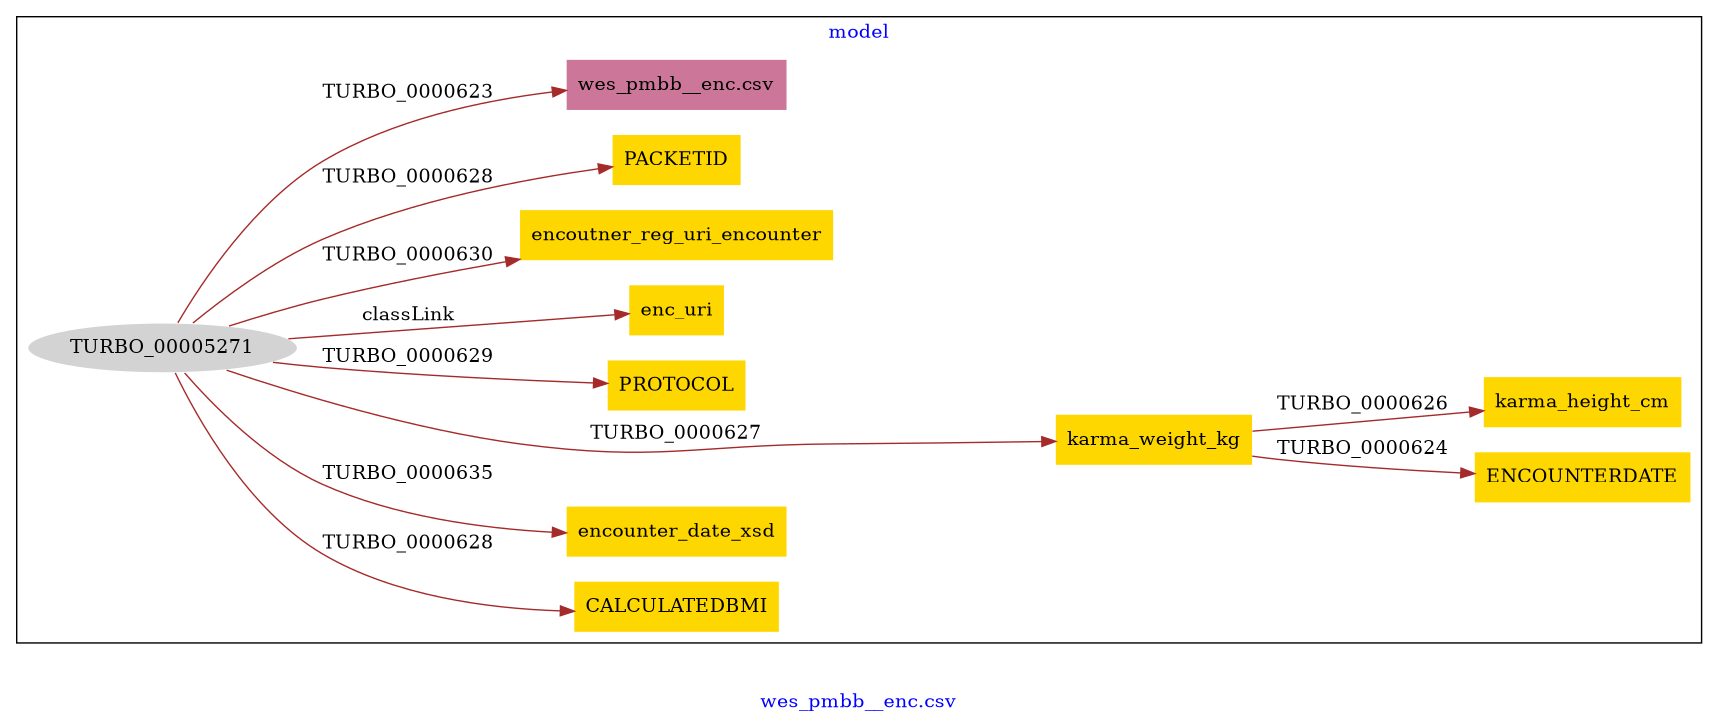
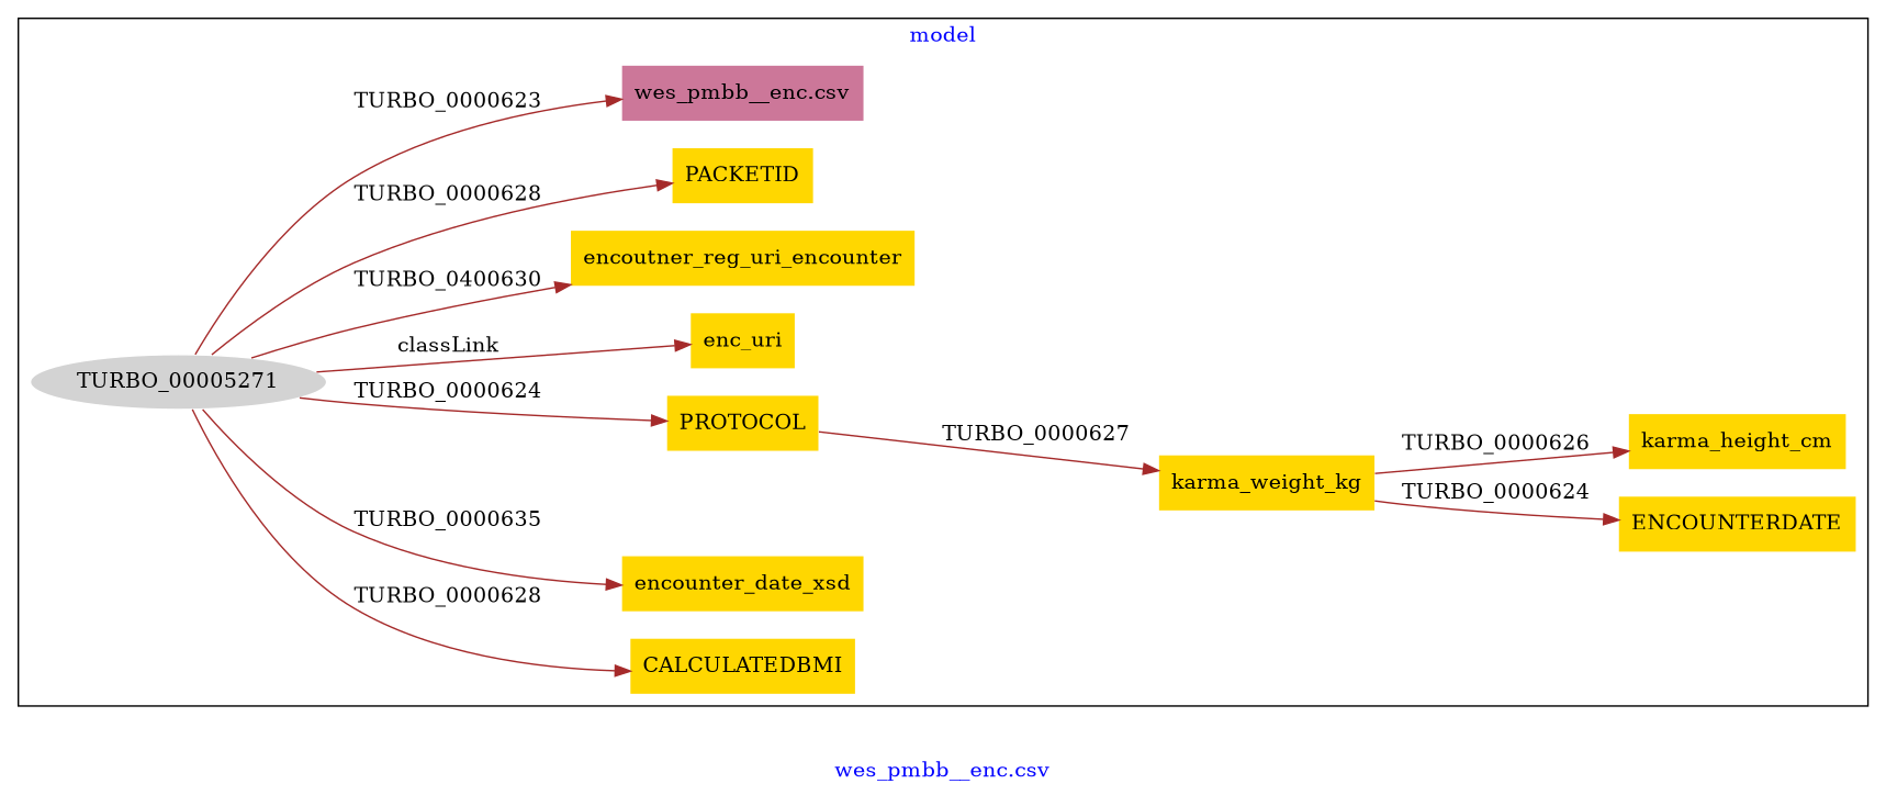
  digraph {
    fontcolor=blue
    label="wes_pmbb__enc.csv"
    rankdir=LR
    remincross=true
    node [fillcolor=gold style=filled shape=plaintext]
    edge [color=brown fontcolor=black]
    n1 [color=white fillcolor=lightgray label=TURBO_00005271 shape=""]
    n2 [label=ENCOUNTERDATE]
    n3 [label=CALCULATEDBMI]
    n4 [label=encounter_date_xsd]
    n5 [label=karma_weight_kg]
    n6 [label=PROTOCOL]
    n7 [label=enc_uri]
    n8 [label=encoutner_reg_uri_encounter]
    n9 [label=karma_height_cm]
    n10 [label=PACKETID]
    n11 [fillcolor="#CC7799" label="wes_pmbb__enc.csv"]
    subgraph cluster_1 {
      label=model
      n1
      n2
      n3
      n4
      n5
      n6
      n7
      n8
      n9
      n10
      n11
    }
    n1 -> n3 [label=TURBO_0000628]
    n1 -> n4 [label=TURBO_0000635]
-   n1 -> n5 [label=TURBO_0000627]
-   n1 -> n6 [label=TURBO_0000629]
+   n6 -> n5 [label=TURBO_0000627]
+   n1 -> n6 [label=TURBO_0000624]
    n1 -> n7 [label=classLink]
-   n1 -> n8 [label=TURBO_0000630]
+   n1 -> n8 [label=TURBO_0400630]
    n1 -> n10 [label=TURBO_0000628]
    n1 -> n11 [label=TURBO_0000623]
    n5 -> n2 [label=TURBO_0000624]
    n5 -> n9 [label=TURBO_0000626]
  }
